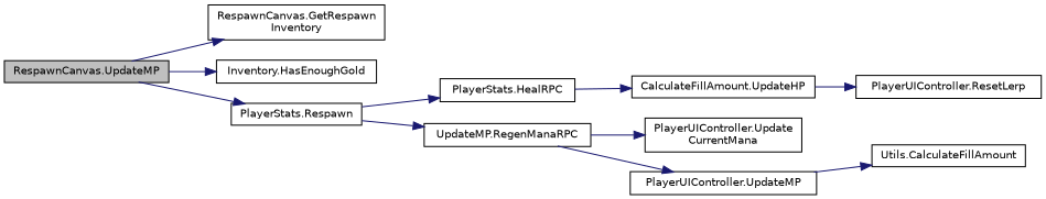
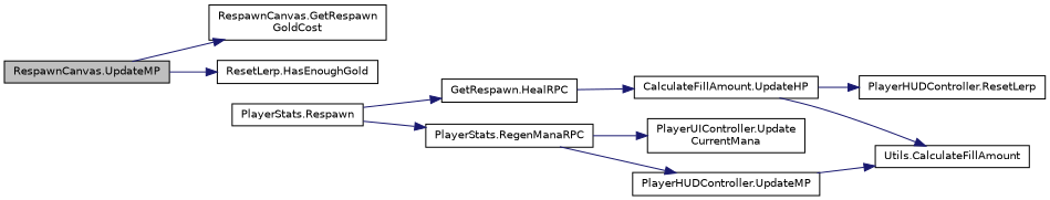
  digraph {
    rankdir=LR
    node [color=black fillcolor=white fontname=Helvetica fontsize=10 shape=record style=filled]
    edge [color=midnightblue fontname=Helvetica fontsize=10 labelfontname=Helvetica labelfontsize=10 style=solid]
    n1 [fillcolor=grey75 fontcolor=black height=0.2 label="RespawnCanvas.UpdateMP" width=0.4]
-   n2 [height=0.2 label="RespawnCanvas.GetRespawn\lInventory" width=0.4]
-   n3 [height=0.2 label="Inventory.HasEnoughGold" width=0.4]
+   n2 [height=0.2 label="RespawnCanvas.GetRespawn\lGoldCost" width=0.4]
+   n3 [height=0.2 label="ResetLerp.HasEnoughGold" width=0.4]
    n4 [height=0.2 label="PlayerStats.Respawn" width=0.4]
-   n5 [height=0.2 label="PlayerStats.HealRPC" width=0.4]
-   n6 [height=0.2 label="UpdateMP.RegenManaRPC" width=0.4]
+   n5 [height=0.2 label="GetRespawn.HealRPC" width=0.4]
+   n6 [height=0.2 label="PlayerStats.RegenManaRPC" width=0.4]
    n7 [height=0.2 label="CalculateFillAmount.UpdateHP" width=0.4]
    n8 [height=0.2 label="PlayerUIController.Update\lCurrentMana" width=0.4]
-   n9 [height=0.2 label="PlayerUIController.UpdateMP" width=0.4]
+   n9 [height=0.2 label="PlayerHUDController.UpdateMP" width=0.4]
    n10 [height=0.2 label="Utils.CalculateFillAmount" width=0.4]
-   n11 [height=0.2 label="PlayerUIController.ResetLerp" width=0.4]
+   n11 [height=0.2 label="PlayerHUDController.ResetLerp" width=0.4]
    n1 -> n2
    n1 -> n3
-   n1 -> n4
    n4 -> n5
    n4 -> n6
    n5 -> n7
    n6 -> n8
    n6 -> n9
+   n7 -> n10
    n7 -> n11
    n9 -> n10
  }
